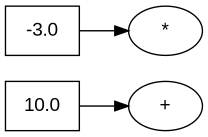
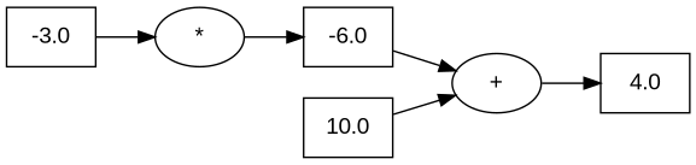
  digraph {
    fontname="Liberation Sans"
    rankdir=LR
    node [fontname="Liberation Sans" shape=record]
    edge [fontname="Liberation Sans"]
+   n1 [label="{ 4.0 }"]
    n2 [label="+" shape=""]
+   n3 [label="{ -6.0 }"]
    n4 [label="*" shape=""]
    n5 [label="{ -3.0 }"]
    n6 [label="{ 10.0 }"]
+   n2 -> n1
+   n3 -> n2
+   n4 -> n3
    n5 -> n4
    n6 -> n2
  }
